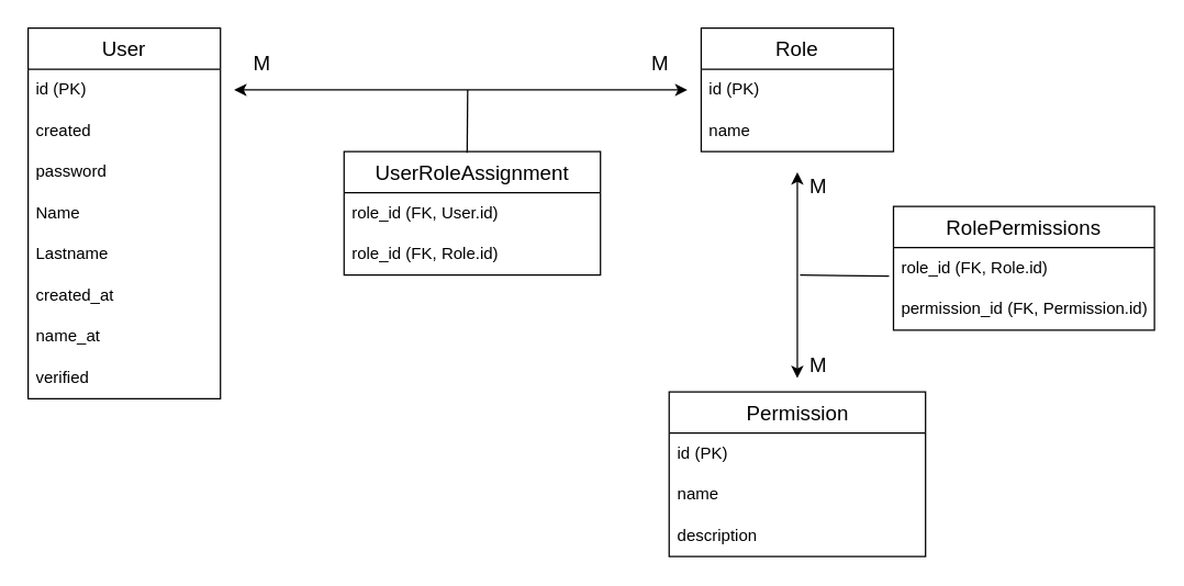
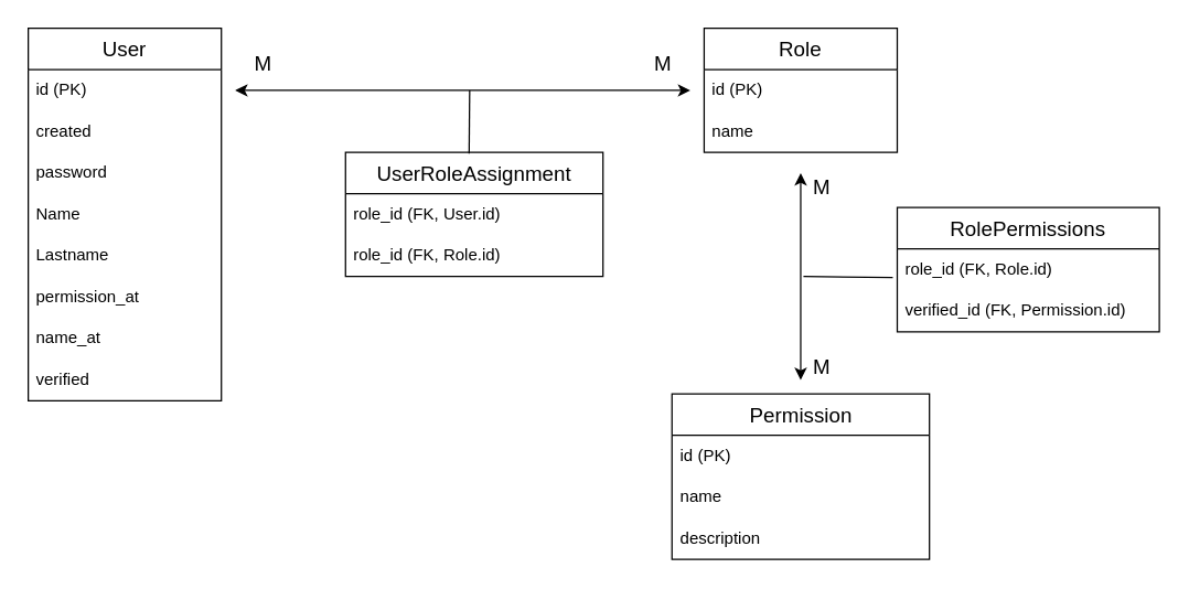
  <mxCell id="0" />
  <mxCell id="1" parent="0" />
  <mxCell id="2" value="User" style="swimlane;fontStyle=0;childLayout=stackLayout;horizontal=1;startSize=30;horizontalStack=0;resizeParent=1;resizeParentMax=0;resizeLast=0;collapsible=1;marginBottom=0;whiteSpace=wrap;html=1;fontSize=15;" vertex="1" parent="1"><mxGeometry x="20" y="20" width="140" height="270" as="geometry" /></mxCell>
  <mxCell id="3" value="id (PK)" style="text;strokeColor=none;fillColor=none;align=left;verticalAlign=middle;spacingLeft=4;spacingRight=4;overflow=hidden;points=[[0,0.5],[1,0.5]];portConstraint=eastwest;rotatable=0;whiteSpace=wrap;html=1;" vertex="1" parent="2"><mxGeometry y="30" width="140" height="30" as="geometry" /></mxCell>
  <mxCell id="4" value="created" style="text;strokeColor=none;fillColor=none;align=left;verticalAlign=middle;spacingLeft=4;spacingRight=4;overflow=hidden;points=[[0,0.5],[1,0.5]];portConstraint=eastwest;rotatable=0;whiteSpace=wrap;html=1;" vertex="1" parent="2"><mxGeometry y="60" width="140" height="30" as="geometry" /></mxCell>
  <mxCell id="5" value="password" style="text;strokeColor=none;fillColor=none;align=left;verticalAlign=middle;spacingLeft=4;spacingRight=4;overflow=hidden;points=[[0,0.5],[1,0.5]];portConstraint=eastwest;rotatable=0;whiteSpace=wrap;html=1;" vertex="1" parent="2"><mxGeometry y="90" width="140" height="30" as="geometry" /></mxCell>
  <mxCell id="6" value="Name" style="text;strokeColor=none;fillColor=none;align=left;verticalAlign=middle;spacingLeft=4;spacingRight=4;overflow=hidden;points=[[0,0.5],[1,0.5]];portConstraint=eastwest;rotatable=0;whiteSpace=wrap;html=1;" vertex="1" parent="2"><mxGeometry y="120" width="140" height="30" as="geometry" /></mxCell>
  <mxCell id="7" value="Lastname" style="text;strokeColor=none;fillColor=none;align=left;verticalAlign=middle;spacingLeft=4;spacingRight=4;overflow=hidden;points=[[0,0.5],[1,0.5]];portConstraint=eastwest;rotatable=0;whiteSpace=wrap;html=1;" vertex="1" parent="2"><mxGeometry y="150" width="140" height="30" as="geometry" /></mxCell>
- <mxCell id="8" value="created_at" style="text;strokeColor=none;fillColor=none;align=left;verticalAlign=middle;spacingLeft=4;spacingRight=4;overflow=hidden;points=[[0,0.5],[1,0.5]];portConstraint=eastwest;rotatable=0;whiteSpace=wrap;html=1;" vertex="1" parent="2"><mxGeometry y="180" width="140" height="30" as="geometry" /></mxCell>
+ <mxCell id="8" value="permission_at" style="text;strokeColor=none;fillColor=none;align=left;verticalAlign=middle;spacingLeft=4;spacingRight=4;overflow=hidden;points=[[0,0.5],[1,0.5]];portConstraint=eastwest;rotatable=0;whiteSpace=wrap;html=1;" vertex="1" parent="2"><mxGeometry y="180" width="140" height="30" as="geometry" /></mxCell>
  <mxCell id="9" value="name_at" style="text;strokeColor=none;fillColor=none;align=left;verticalAlign=middle;spacingLeft=4;spacingRight=4;overflow=hidden;points=[[0,0.5],[1,0.5]];portConstraint=eastwest;rotatable=0;whiteSpace=wrap;html=1;" vertex="1" parent="2"><mxGeometry y="210" width="140" height="30" as="geometry" /></mxCell>
  <mxCell id="10" value="verified" style="text;strokeColor=none;fillColor=none;align=left;verticalAlign=middle;spacingLeft=4;spacingRight=4;overflow=hidden;points=[[0,0.5],[1,0.5]];portConstraint=eastwest;rotatable=0;whiteSpace=wrap;html=1;" vertex="1" parent="2"><mxGeometry y="240" width="140" height="30" as="geometry" /></mxCell>
  <mxCell id="11" value="Role" style="swimlane;fontStyle=0;childLayout=stackLayout;horizontal=1;startSize=30;horizontalStack=0;resizeParent=1;resizeParentMax=0;resizeLast=0;collapsible=1;marginBottom=0;whiteSpace=wrap;html=1;fontSize=15;" vertex="1" parent="1"><mxGeometry x="510" y="20" width="140" height="90" as="geometry" /></mxCell>
  <mxCell id="12" value="id (PK)" style="text;strokeColor=none;fillColor=none;align=left;verticalAlign=middle;spacingLeft=4;spacingRight=4;overflow=hidden;points=[[0,0.5],[1,0.5]];portConstraint=eastwest;rotatable=0;whiteSpace=wrap;html=1;" vertex="1" parent="11"><mxGeometry y="30" width="140" height="30" as="geometry" /></mxCell>
  <mxCell id="13" value="name" style="text;strokeColor=none;fillColor=none;align=left;verticalAlign=middle;spacingLeft=4;spacingRight=4;overflow=hidden;points=[[0,0.5],[1,0.5]];portConstraint=eastwest;rotatable=0;whiteSpace=wrap;html=1;" vertex="1" parent="11"><mxGeometry y="60" width="140" height="30" as="geometry" /></mxCell>
  <mxCell id="14" value="UserRoleAssignment" style="swimlane;fontStyle=0;childLayout=stackLayout;horizontal=1;startSize=30;horizontalStack=0;resizeParent=1;resizeParentMax=0;resizeLast=0;collapsible=1;marginBottom=0;whiteSpace=wrap;html=1;fontSize=15;" vertex="1" parent="1"><mxGeometry x="250" y="110" width="186.67" height="90" as="geometry" /></mxCell>
  <mxCell id="15" value="role_id (FK, User.id)" style="text;strokeColor=none;fillColor=none;align=left;verticalAlign=middle;spacingLeft=4;spacingRight=4;overflow=hidden;points=[[0,0.5],[1,0.5]];portConstraint=eastwest;rotatable=0;whiteSpace=wrap;html=1;" vertex="1" parent="14"><mxGeometry y="30" width="186.67" height="30" as="geometry" /></mxCell>
  <mxCell id="16" value="role_id (FK, Role.id)" style="text;strokeColor=none;fillColor=none;align=left;verticalAlign=middle;spacingLeft=4;spacingRight=4;overflow=hidden;points=[[0,0.5],[1,0.5]];portConstraint=eastwest;rotatable=0;whiteSpace=wrap;html=1;" vertex="1" parent="14"><mxGeometry y="60" width="186.67" height="30" as="geometry" /></mxCell>
  <mxCell id="17" value="Permission" style="swimlane;fontStyle=0;childLayout=stackLayout;horizontal=1;startSize=30;horizontalStack=0;resizeParent=1;resizeParentMax=0;resizeLast=0;collapsible=1;marginBottom=0;whiteSpace=wrap;html=1;fontSize=15;" vertex="1" parent="1"><mxGeometry x="486.67" y="285" width="186.67" height="120" as="geometry" /></mxCell>
  <mxCell id="18" value="id (PK)" style="text;strokeColor=none;fillColor=none;align=left;verticalAlign=middle;spacingLeft=4;spacingRight=4;overflow=hidden;points=[[0,0.5],[1,0.5]];portConstraint=eastwest;rotatable=0;whiteSpace=wrap;html=1;" vertex="1" parent="17"><mxGeometry y="30" width="186.67" height="30" as="geometry" /></mxCell>
  <mxCell id="19" value="name" style="text;strokeColor=none;fillColor=none;align=left;verticalAlign=middle;spacingLeft=4;spacingRight=4;overflow=hidden;points=[[0,0.5],[1,0.5]];portConstraint=eastwest;rotatable=0;whiteSpace=wrap;html=1;" vertex="1" parent="17"><mxGeometry y="60" width="186.67" height="30" as="geometry" /></mxCell>
  <mxCell id="20" value="description" style="text;strokeColor=none;fillColor=none;align=left;verticalAlign=middle;spacingLeft=4;spacingRight=4;overflow=hidden;points=[[0,0.5],[1,0.5]];portConstraint=eastwest;rotatable=0;whiteSpace=wrap;html=1;" vertex="1" parent="17"><mxGeometry y="90" width="186.67" height="30" as="geometry" /></mxCell>
  <mxCell id="21" value="" style="endArrow=classic;startArrow=classic;html=1;rounded=0;fontSize=15;" edge="1" parent="1"><mxGeometry width="50" height="50" relative="1" as="geometry"><mxPoint x="580" y="275" as="sourcePoint" /><mxPoint x="580" y="125" as="targetPoint" /></mxGeometry></mxCell>
  <mxCell id="22" value="M" style="text;html=1;align=center;verticalAlign=middle;resizable=0;points=[];autosize=1;strokeColor=none;fillColor=none;fontSize=15;" vertex="1" parent="1"><mxGeometry x="575" y="120" width="40" height="30" as="geometry" /></mxCell>
  <mxCell id="23" value="M" style="text;html=1;align=center;verticalAlign=middle;resizable=0;points=[];autosize=1;strokeColor=none;fillColor=none;fontSize=15;" vertex="1" parent="1"><mxGeometry x="575" y="250" width="40" height="30" as="geometry" /></mxCell>
  <mxCell id="24" value="" style="endArrow=classic;startArrow=classic;html=1;rounded=0;fontSize=15;" edge="1" parent="1"><mxGeometry width="50" height="50" relative="1" as="geometry"><mxPoint x="170" y="65" as="sourcePoint" /><mxPoint x="500" y="65" as="targetPoint" /></mxGeometry></mxCell>
  <mxCell id="25" value="M" style="text;html=1;align=center;verticalAlign=middle;resizable=0;points=[];autosize=1;strokeColor=none;fillColor=none;fontSize=15;" vertex="1" parent="1"><mxGeometry x="170" y="30" width="40" height="30" as="geometry" /></mxCell>
  <mxCell id="26" value="M" style="text;html=1;align=center;verticalAlign=middle;resizable=0;points=[];autosize=1;strokeColor=none;fillColor=none;fontSize=15;" vertex="1" parent="1"><mxGeometry x="460" y="30" width="40" height="30" as="geometry" /></mxCell>
  <mxCell id="27" value="" style="endArrow=none;html=1;rounded=0;fontSize=15;exitX=0.48;exitY=0.01;exitDx=0;exitDy=0;exitPerimeter=0;" edge="1" parent="1" source="14"><mxGeometry width="50" height="50" relative="1" as="geometry"><mxPoint x="330" y="115" as="sourcePoint" /><mxPoint x="340" y="65" as="targetPoint" /></mxGeometry></mxCell>
  <mxCell id="28" value="RolePermissions" style="swimlane;fontStyle=0;childLayout=stackLayout;horizontal=1;startSize=30;horizontalStack=0;resizeParent=1;resizeParentMax=0;resizeLast=0;collapsible=1;marginBottom=0;whiteSpace=wrap;html=1;fontSize=15;" vertex="1" parent="1"><mxGeometry x="650" y="150" width="190" height="90" as="geometry" /></mxCell>
  <mxCell id="29" value="role_id (FK, Role.id)" style="text;strokeColor=none;fillColor=none;align=left;verticalAlign=middle;spacingLeft=4;spacingRight=4;overflow=hidden;points=[[0,0.5],[1,0.5]];portConstraint=eastwest;rotatable=0;whiteSpace=wrap;html=1;" vertex="1" parent="28"><mxGeometry y="30" width="190" height="30" as="geometry" /></mxCell>
- <mxCell id="30" value="permission_id (FK, Permission.id)" style="text;strokeColor=none;fillColor=none;align=left;verticalAlign=middle;spacingLeft=4;spacingRight=4;overflow=hidden;points=[[0,0.5],[1,0.5]];portConstraint=eastwest;rotatable=0;whiteSpace=wrap;html=1;" vertex="1" parent="28"><mxGeometry y="60" width="190" height="30" as="geometry" /></mxCell>
+ <mxCell id="30" value="verified_id (FK, Permission.id)" style="text;strokeColor=none;fillColor=none;align=left;verticalAlign=middle;spacingLeft=4;spacingRight=4;overflow=hidden;points=[[0,0.5],[1,0.5]];portConstraint=eastwest;rotatable=0;whiteSpace=wrap;html=1;" vertex="1" parent="28"><mxGeometry y="60" width="190" height="30" as="geometry" /></mxCell>
  <mxCell id="31" value="" style="endArrow=none;html=1;rounded=0;fontSize=15;entryX=-0.017;entryY=0.69;entryDx=0;entryDy=0;entryPerimeter=0;" edge="1" parent="1" target="29"><mxGeometry width="50" height="50" relative="1" as="geometry"><mxPoint x="582" y="200" as="sourcePoint" /><mxPoint x="614.68" y="170" as="targetPoint" /></mxGeometry></mxCell>
